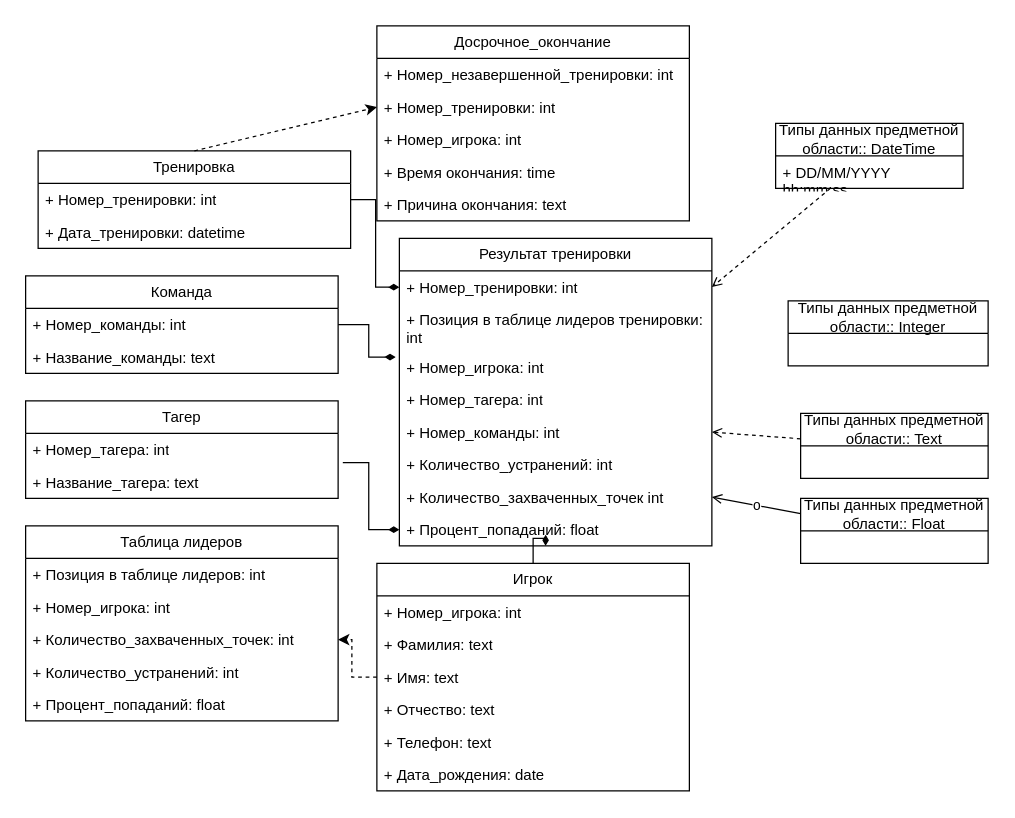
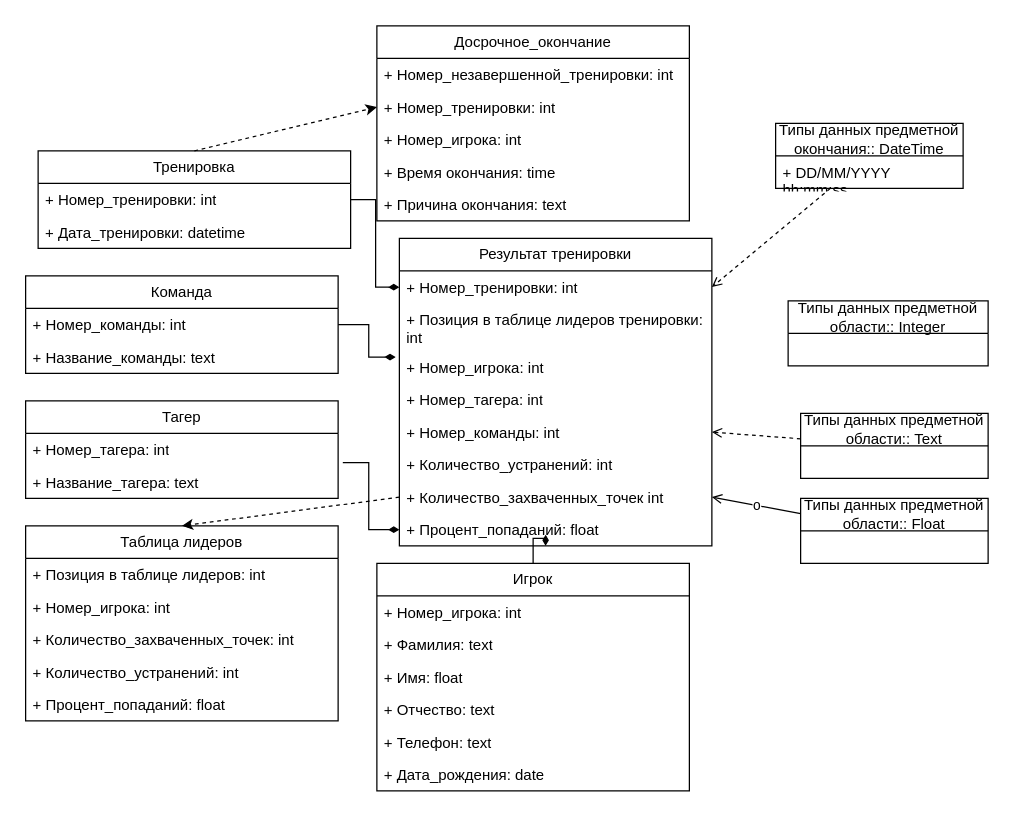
  <mxCell id="0" />
  <mxCell id="1" parent="0" />
+ <mxCell id="2" style="rounded=0;orthogonalLoop=1;jettySize=auto;html=1;entryX=0.5;entryY=0;entryDx=0;entryDy=0;dashed=1;exitX=0;exitY=0.5;exitDx=0;exitDy=0;" parent="1" source="10" target="34" edge="1"><mxGeometry relative="1" as="geometry" /></mxCell>
  <mxCell id="3" value="Результат тренировки" style="swimlane;fontStyle=0;childLayout=stackLayout;horizontal=1;startSize=26;fillColor=none;horizontalStack=0;resizeParent=1;resizeParentMax=0;resizeLast=0;collapsible=1;marginBottom=0;whiteSpace=wrap;html=1;" parent="1" vertex="1"><mxGeometry x="319" y="190" width="250" height="246" as="geometry" /></mxCell>
  <mxCell id="4" value="+ Номер_тренировки: int" style="text;strokeColor=none;fillColor=none;align=left;verticalAlign=top;spacingLeft=4;spacingRight=4;overflow=hidden;rotatable=0;points=[[0,0.5],[1,0.5]];portConstraint=eastwest;whiteSpace=wrap;html=1;" parent="3" vertex="1"><mxGeometry y="26" width="250" height="26" as="geometry" /></mxCell>
  <mxCell id="5" value="+ Позиция в таблице лидеров тренировки: int" style="text;strokeColor=none;fillColor=none;align=left;verticalAlign=top;spacingLeft=4;spacingRight=4;overflow=hidden;rotatable=0;points=[[0,0.5],[1,0.5]];portConstraint=eastwest;whiteSpace=wrap;html=1;" parent="3" vertex="1"><mxGeometry y="52" width="250" height="38" as="geometry" /></mxCell>
  <mxCell id="6" value="+ Номер_игрока: int" style="text;strokeColor=none;fillColor=none;align=left;verticalAlign=top;spacingLeft=4;spacingRight=4;overflow=hidden;rotatable=0;points=[[0,0.5],[1,0.5]];portConstraint=eastwest;whiteSpace=wrap;html=1;" parent="3" vertex="1"><mxGeometry y="90" width="250" height="26" as="geometry" /></mxCell>
  <mxCell id="7" value="+ Номер_тагера: int" style="text;strokeColor=none;fillColor=none;align=left;verticalAlign=top;spacingLeft=4;spacingRight=4;overflow=hidden;rotatable=0;points=[[0,0.5],[1,0.5]];portConstraint=eastwest;whiteSpace=wrap;html=1;" parent="3" vertex="1"><mxGeometry y="116" width="250" height="26" as="geometry" /></mxCell>
  <mxCell id="8" value="+ Номер_команды: int" style="text;strokeColor=none;fillColor=none;align=left;verticalAlign=top;spacingLeft=4;spacingRight=4;overflow=hidden;rotatable=0;points=[[0,0.5],[1,0.5]];portConstraint=eastwest;whiteSpace=wrap;html=1;" parent="3" vertex="1"><mxGeometry y="142" width="250" height="26" as="geometry" /></mxCell>
  <mxCell id="9" value="+ Количество_устранений: int" style="text;strokeColor=none;fillColor=none;align=left;verticalAlign=top;spacingLeft=4;spacingRight=4;overflow=hidden;rotatable=0;points=[[0,0.5],[1,0.5]];portConstraint=eastwest;whiteSpace=wrap;html=1;" parent="3" vertex="1"><mxGeometry y="168" width="250" height="26" as="geometry" /></mxCell>
  <mxCell id="10" value="+ Количество_захваченных_точек int" style="text;strokeColor=none;fillColor=none;align=left;verticalAlign=top;spacingLeft=4;spacingRight=4;overflow=hidden;rotatable=0;points=[[0,0.5],[1,0.5]];portConstraint=eastwest;whiteSpace=wrap;html=1;" parent="3" vertex="1"><mxGeometry y="194" width="250" height="26" as="geometry" /></mxCell>
  <mxCell id="11" value="+ Процент_попаданий: float" style="text;strokeColor=none;fillColor=none;align=left;verticalAlign=top;spacingLeft=4;spacingRight=4;overflow=hidden;rotatable=0;points=[[0,0.5],[1,0.5]];portConstraint=eastwest;whiteSpace=wrap;html=1;" parent="3" vertex="1"><mxGeometry y="220" width="250" height="26" as="geometry" /></mxCell>
  <mxCell id="12" value="Досрочное_окончание" style="swimlane;fontStyle=0;childLayout=stackLayout;horizontal=1;startSize=26;fillColor=none;horizontalStack=0;resizeParent=1;resizeParentMax=0;resizeLast=0;collapsible=1;marginBottom=0;whiteSpace=wrap;html=1;" parent="1" vertex="1"><mxGeometry x="301" y="20" width="250" height="156" as="geometry" /></mxCell>
  <mxCell id="13" value="+ Номер_незавершенной_тренировки: int" style="text;strokeColor=none;fillColor=none;align=left;verticalAlign=top;spacingLeft=4;spacingRight=4;overflow=hidden;rotatable=0;points=[[0,0.5],[1,0.5]];portConstraint=eastwest;whiteSpace=wrap;html=1;" parent="12" vertex="1"><mxGeometry y="26" width="250" height="26" as="geometry" /></mxCell>
  <mxCell id="14" value="+ Номер_тренировки: int" style="text;strokeColor=none;fillColor=none;align=left;verticalAlign=top;spacingLeft=4;spacingRight=4;overflow=hidden;rotatable=0;points=[[0,0.5],[1,0.5]];portConstraint=eastwest;whiteSpace=wrap;html=1;" parent="12" vertex="1"><mxGeometry y="52" width="250" height="26" as="geometry" /></mxCell>
  <mxCell id="15" value="+ Номер_игрока: int" style="text;strokeColor=none;fillColor=none;align=left;verticalAlign=top;spacingLeft=4;spacingRight=4;overflow=hidden;rotatable=0;points=[[0,0.5],[1,0.5]];portConstraint=eastwest;whiteSpace=wrap;html=1;" parent="12" vertex="1"><mxGeometry y="78" width="250" height="26" as="geometry" /></mxCell>
  <mxCell id="16" value="+ Время окончания: time" style="text;strokeColor=none;fillColor=none;align=left;verticalAlign=top;spacingLeft=4;spacingRight=4;overflow=hidden;rotatable=0;points=[[0,0.5],[1,0.5]];portConstraint=eastwest;whiteSpace=wrap;html=1;" parent="12" vertex="1"><mxGeometry y="104" width="250" height="26" as="geometry" /></mxCell>
  <mxCell id="17" value="+ Причина окончания: text" style="text;strokeColor=none;fillColor=none;align=left;verticalAlign=top;spacingLeft=4;spacingRight=4;overflow=hidden;rotatable=0;points=[[0,0.5],[1,0.5]];portConstraint=eastwest;whiteSpace=wrap;html=1;" parent="12" vertex="1"><mxGeometry y="130" width="250" height="26" as="geometry" /></mxCell>
  <mxCell id="18" style="edgeStyle=orthogonalEdgeStyle;rounded=0;orthogonalLoop=1;jettySize=auto;html=1;entryX=0.468;entryY=1;entryDx=0;entryDy=0;endArrow=diamondThin;endFill=1;entryPerimeter=0;" parent="1" source="20" target="11" edge="1"><mxGeometry relative="1" as="geometry" /></mxCell>
- <mxCell id="19" style="edgeStyle=orthogonalEdgeStyle;rounded=0;orthogonalLoop=1;jettySize=auto;html=1;entryX=1;entryY=0.5;entryDx=0;entryDy=0;dashed=1;" parent="1" source="20" target="37" edge="1"><mxGeometry relative="1" as="geometry" /></mxCell>
  <mxCell id="20" value="Игрок" style="swimlane;fontStyle=0;childLayout=stackLayout;horizontal=1;startSize=26;fillColor=none;horizontalStack=0;resizeParent=1;resizeParentMax=0;resizeLast=0;collapsible=1;marginBottom=0;whiteSpace=wrap;html=1;" parent="1" vertex="1"><mxGeometry x="301" y="450" width="250" height="182" as="geometry" /></mxCell>
  <mxCell id="21" value="+ Номер_игрока: int" style="text;strokeColor=none;fillColor=none;align=left;verticalAlign=top;spacingLeft=4;spacingRight=4;overflow=hidden;rotatable=0;points=[[0,0.5],[1,0.5]];portConstraint=eastwest;whiteSpace=wrap;html=1;" parent="20" vertex="1"><mxGeometry y="26" width="250" height="26" as="geometry" /></mxCell>
  <mxCell id="22" value="+ Фамилия: text" style="text;strokeColor=none;fillColor=none;align=left;verticalAlign=top;spacingLeft=4;spacingRight=4;overflow=hidden;rotatable=0;points=[[0,0.5],[1,0.5]];portConstraint=eastwest;whiteSpace=wrap;html=1;" parent="20" vertex="1"><mxGeometry y="52" width="250" height="26" as="geometry" /></mxCell>
- <mxCell id="23" value="+ Имя: text" style="text;strokeColor=none;fillColor=none;align=left;verticalAlign=top;spacingLeft=4;spacingRight=4;overflow=hidden;rotatable=0;points=[[0,0.5],[1,0.5]];portConstraint=eastwest;whiteSpace=wrap;html=1;" parent="20" vertex="1"><mxGeometry y="78" width="250" height="26" as="geometry" /></mxCell>
+ <mxCell id="23" value="+ Имя: float" style="text;strokeColor=none;fillColor=none;align=left;verticalAlign=top;spacingLeft=4;spacingRight=4;overflow=hidden;rotatable=0;points=[[0,0.5],[1,0.5]];portConstraint=eastwest;whiteSpace=wrap;html=1;" parent="20" vertex="1"><mxGeometry y="78" width="250" height="26" as="geometry" /></mxCell>
  <mxCell id="24" value="+ Отчество: text" style="text;strokeColor=none;fillColor=none;align=left;verticalAlign=top;spacingLeft=4;spacingRight=4;overflow=hidden;rotatable=0;points=[[0,0.5],[1,0.5]];portConstraint=eastwest;whiteSpace=wrap;html=1;" parent="20" vertex="1"><mxGeometry y="104" width="250" height="26" as="geometry" /></mxCell>
  <mxCell id="25" value="+ Телефон: text" style="text;strokeColor=none;fillColor=none;align=left;verticalAlign=top;spacingLeft=4;spacingRight=4;overflow=hidden;rotatable=0;points=[[0,0.5],[1,0.5]];portConstraint=eastwest;whiteSpace=wrap;html=1;" parent="20" vertex="1"><mxGeometry y="130" width="250" height="26" as="geometry" /></mxCell>
  <mxCell id="26" value="+ Дата_рождения: date" style="text;strokeColor=none;fillColor=none;align=left;verticalAlign=top;spacingLeft=4;spacingRight=4;overflow=hidden;rotatable=0;points=[[0,0.5],[1,0.5]];portConstraint=eastwest;whiteSpace=wrap;html=1;" parent="20" vertex="1"><mxGeometry y="156" width="250" height="26" as="geometry" /></mxCell>
  <mxCell id="27" style="rounded=0;orthogonalLoop=1;jettySize=auto;html=1;entryX=0;entryY=0.5;entryDx=0;entryDy=0;exitX=0.5;exitY=0;exitDx=0;exitDy=0;dashed=1;" parent="1" source="28" target="14" edge="1"><mxGeometry relative="1" as="geometry" /></mxCell>
  <mxCell id="28" value="Тренировка" style="swimlane;fontStyle=0;childLayout=stackLayout;horizontal=1;startSize=26;fillColor=none;horizontalStack=0;resizeParent=1;resizeParentMax=0;resizeLast=0;collapsible=1;marginBottom=0;whiteSpace=wrap;html=1;" parent="1" vertex="1"><mxGeometry y="120" width="250" height="78" as="geometry" x="30" /></mxCell>
  <mxCell id="29" value="+ Номер_тренировки: int" style="text;strokeColor=none;fillColor=none;align=left;verticalAlign=top;spacingLeft=4;spacingRight=4;overflow=hidden;rotatable=0;points=[[0,0.5],[1,0.5]];portConstraint=eastwest;whiteSpace=wrap;html=1;" parent="28" vertex="1"><mxGeometry y="26" width="250" height="26" as="geometry" /></mxCell>
  <mxCell id="30" value="+ Дата_тренировки: datetime" style="text;strokeColor=none;fillColor=none;align=left;verticalAlign=top;spacingLeft=4;spacingRight=4;overflow=hidden;rotatable=0;points=[[0,0.5],[1,0.5]];portConstraint=eastwest;whiteSpace=wrap;html=1;" parent="28" vertex="1"><mxGeometry y="52" width="250" height="26" as="geometry" /></mxCell>
  <mxCell id="31" value="Команда" style="swimlane;fontStyle=0;childLayout=stackLayout;horizontal=1;startSize=26;fillColor=none;horizontalStack=0;resizeParent=1;resizeParentMax=0;resizeLast=0;collapsible=1;marginBottom=0;whiteSpace=wrap;html=1;" parent="1" vertex="1"><mxGeometry x="20" y="220" width="250" height="78" as="geometry" /></mxCell>
  <mxCell id="32" value="+ Номер_команды: int" style="text;strokeColor=none;fillColor=none;align=left;verticalAlign=top;spacingLeft=4;spacingRight=4;overflow=hidden;rotatable=0;points=[[0,0.5],[1,0.5]];portConstraint=eastwest;whiteSpace=wrap;html=1;" parent="31" vertex="1"><mxGeometry y="26" width="250" height="26" as="geometry" /></mxCell>
  <mxCell id="33" value="+ Название_команды: text" style="text;strokeColor=none;fillColor=none;align=left;verticalAlign=top;spacingLeft=4;spacingRight=4;overflow=hidden;rotatable=0;points=[[0,0.5],[1,0.5]];portConstraint=eastwest;whiteSpace=wrap;html=1;" parent="31" vertex="1"><mxGeometry y="52" width="250" height="26" as="geometry" /></mxCell>
  <mxCell id="34" value="Таблица лидеров" style="swimlane;fontStyle=0;childLayout=stackLayout;horizontal=1;startSize=26;fillColor=none;horizontalStack=0;resizeParent=1;resizeParentMax=0;resizeLast=0;collapsible=1;marginBottom=0;whiteSpace=wrap;html=1;" parent="1" vertex="1"><mxGeometry x="20" y="420" width="250" height="156" as="geometry" /></mxCell>
  <mxCell id="35" value="+ Позиция в таблице лидеров: int" style="text;strokeColor=none;fillColor=none;align=left;verticalAlign=top;spacingLeft=4;spacingRight=4;overflow=hidden;rotatable=0;points=[[0,0.5],[1,0.5]];portConstraint=eastwest;whiteSpace=wrap;html=1;" parent="34" vertex="1"><mxGeometry y="26" width="250" height="26" as="geometry" /></mxCell>
  <mxCell id="36" value="+ Номер_игрока: int" style="text;strokeColor=none;fillColor=none;align=left;verticalAlign=top;spacingLeft=4;spacingRight=4;overflow=hidden;rotatable=0;points=[[0,0.5],[1,0.5]];portConstraint=eastwest;whiteSpace=wrap;html=1;" parent="34" vertex="1"><mxGeometry y="52" width="250" height="26" as="geometry" /></mxCell>
  <mxCell id="37" value="+ Количество_захваченных_точек: int" style="text;strokeColor=none;fillColor=none;align=left;verticalAlign=top;spacingLeft=4;spacingRight=4;overflow=hidden;rotatable=0;points=[[0,0.5],[1,0.5]];portConstraint=eastwest;whiteSpace=wrap;html=1;" parent="34" vertex="1"><mxGeometry y="78" width="250" height="26" as="geometry" /></mxCell>
  <mxCell id="38" value="+ Количество_устранений: int" style="text;strokeColor=none;fillColor=none;align=left;verticalAlign=top;spacingLeft=4;spacingRight=4;overflow=hidden;rotatable=0;points=[[0,0.5],[1,0.5]];portConstraint=eastwest;whiteSpace=wrap;html=1;" parent="34" vertex="1"><mxGeometry y="104" width="250" height="26" as="geometry" /></mxCell>
  <mxCell id="39" value="+ Процент_попаданий: float" style="text;strokeColor=none;fillColor=none;align=left;verticalAlign=top;spacingLeft=4;spacingRight=4;overflow=hidden;rotatable=0;points=[[0,0.5],[1,0.5]];portConstraint=eastwest;whiteSpace=wrap;html=1;" parent="34" vertex="1"><mxGeometry y="130" width="250" height="26" as="geometry" /></mxCell>
  <mxCell id="40" style="edgeStyle=orthogonalEdgeStyle;rounded=0;orthogonalLoop=1;jettySize=auto;html=1;entryX=0;entryY=0.5;entryDx=0;entryDy=0;endArrow=diamondThin;endFill=1;exitX=1.015;exitY=-0.1;exitDx=0;exitDy=0;exitPerimeter=0;" parent="1" source="43" target="11" edge="1"><mxGeometry relative="1" as="geometry" /></mxCell>
  <mxCell id="41" value="Тагер" style="swimlane;fontStyle=0;childLayout=stackLayout;horizontal=1;startSize=26;fillColor=none;horizontalStack=0;resizeParent=1;resizeParentMax=0;resizeLast=0;collapsible=1;marginBottom=0;whiteSpace=wrap;html=1;" parent="1" vertex="1"><mxGeometry x="20" y="320" width="250" height="78" as="geometry" /></mxCell>
  <mxCell id="42" value="+ Номер_тагера: int" style="text;strokeColor=none;fillColor=none;align=left;verticalAlign=top;spacingLeft=4;spacingRight=4;overflow=hidden;rotatable=0;points=[[0,0.5],[1,0.5]];portConstraint=eastwest;whiteSpace=wrap;html=1;" parent="41" vertex="1"><mxGeometry y="26" width="250" height="26" as="geometry" /></mxCell>
  <mxCell id="43" value="+ Название_тагера: text" style="text;strokeColor=none;fillColor=none;align=left;verticalAlign=top;spacingLeft=4;spacingRight=4;overflow=hidden;rotatable=0;points=[[0,0.5],[1,0.5]];portConstraint=eastwest;whiteSpace=wrap;html=1;" parent="41" vertex="1"><mxGeometry y="52" width="250" height="26" as="geometry" /></mxCell>
  <mxCell id="44" style="edgeStyle=orthogonalEdgeStyle;rounded=0;orthogonalLoop=1;jettySize=auto;html=1;entryX=-0.012;entryY=0.192;entryDx=0;entryDy=0;entryPerimeter=0;endArrow=diamondThin;endFill=1;" parent="1" source="31" target="6" edge="1"><mxGeometry relative="1" as="geometry" /></mxCell>
  <mxCell id="45" style="edgeStyle=orthogonalEdgeStyle;rounded=0;orthogonalLoop=1;jettySize=auto;html=1;entryX=0;entryY=0.5;entryDx=0;entryDy=0;endArrow=diamondThin;endFill=1;" parent="1" source="29" target="4" edge="1"><mxGeometry relative="1" as="geometry"><Array as="points"><mxPoint x="300" y="159" /><mxPoint x="300" y="229" /></Array></mxGeometry></mxCell>
  <mxCell id="46" style="rounded=0;orthogonalLoop=1;jettySize=auto;html=1;entryX=1;entryY=0.5;entryDx=0;entryDy=0;dashed=1;endArrow=open;endFill=0;" parent="1" source="47" target="4" edge="1"><mxGeometry relative="1" as="geometry" /></mxCell>
- <mxCell id="47" value="Типы данных предметной области:: DateTime" style="swimlane;fontStyle=0;childLayout=stackLayout;horizontal=1;startSize=26;fillColor=none;horizontalStack=0;resizeParent=1;resizeParentMax=0;resizeLast=0;collapsible=1;marginBottom=0;whiteSpace=wrap;html=1;" parent="1" vertex="1"><mxGeometry x="620" y="98" width="150" height="52" as="geometry" /></mxCell>
+ <mxCell id="47" value="Типы данных предметной окончания:: DateTime" style="swimlane;fontStyle=0;childLayout=stackLayout;horizontal=1;startSize=26;fillColor=none;horizontalStack=0;resizeParent=1;resizeParentMax=0;resizeLast=0;collapsible=1;marginBottom=0;whiteSpace=wrap;html=1;" parent="1" vertex="1"><mxGeometry x="620" y="98" width="150" height="52" as="geometry" /></mxCell>
  <mxCell id="48" value="+ DD/MM/YYYY hh:mm:ss" style="text;strokeColor=none;fillColor=none;align=left;verticalAlign=top;spacingLeft=4;spacingRight=4;overflow=hidden;rotatable=0;points=[[0,0.5],[1,0.5]];portConstraint=eastwest;whiteSpace=wrap;html=1;" parent="47" vertex="1"><mxGeometry y="26" width="150" height="26" as="geometry" /></mxCell>
  <mxCell id="49" value="Типы данных предметной области:: Integer" style="swimlane;fontStyle=0;childLayout=stackLayout;horizontal=1;startSize=26;fillColor=none;horizontalStack=0;resizeParent=1;resizeParentMax=0;resizeLast=0;collapsible=1;marginBottom=0;whiteSpace=wrap;html=1;" parent="1" vertex="1"><mxGeometry x="630" y="240" width="160" height="52" as="geometry" /></mxCell>
  <mxCell id="50" style="rounded=0;orthogonalLoop=1;jettySize=auto;html=1;entryX=1;entryY=0.5;entryDx=0;entryDy=0;dashed=1;endArrow=open;endFill=0;" parent="1" source="51" target="8" edge="1"><mxGeometry relative="1" as="geometry" /></mxCell>
  <mxCell id="51" value="Типы данных предметной области:: Text" style="swimlane;fontStyle=0;childLayout=stackLayout;horizontal=1;startSize=26;fillColor=none;horizontalStack=0;resizeParent=1;resizeParentMax=0;resizeLast=0;collapsible=1;marginBottom=0;whiteSpace=wrap;html=1;" parent="1" vertex="1"><mxGeometry x="640" y="330" width="150" height="52" as="geometry" /></mxCell>
  <mxCell id="52" value="o" style="rounded=0;orthogonalLoop=1;jettySize=auto;html=1;entryX=1;entryY=0.5;entryDx=0;entryDy=0;endArrow=open;endFill=0;dashed=0;" parent="1" source="53" target="10" edge="1"><mxGeometry relative="1" as="geometry" /></mxCell>
  <mxCell id="53" value="Типы данных предметной области:: Float" style="swimlane;fontStyle=0;childLayout=stackLayout;horizontal=1;startSize=26;fillColor=none;horizontalStack=0;resizeParent=1;resizeParentMax=0;resizeLast=0;collapsible=1;marginBottom=0;whiteSpace=wrap;html=1;" parent="1" vertex="1"><mxGeometry x="640" y="398" width="150" height="52" as="geometry" /></mxCell>
